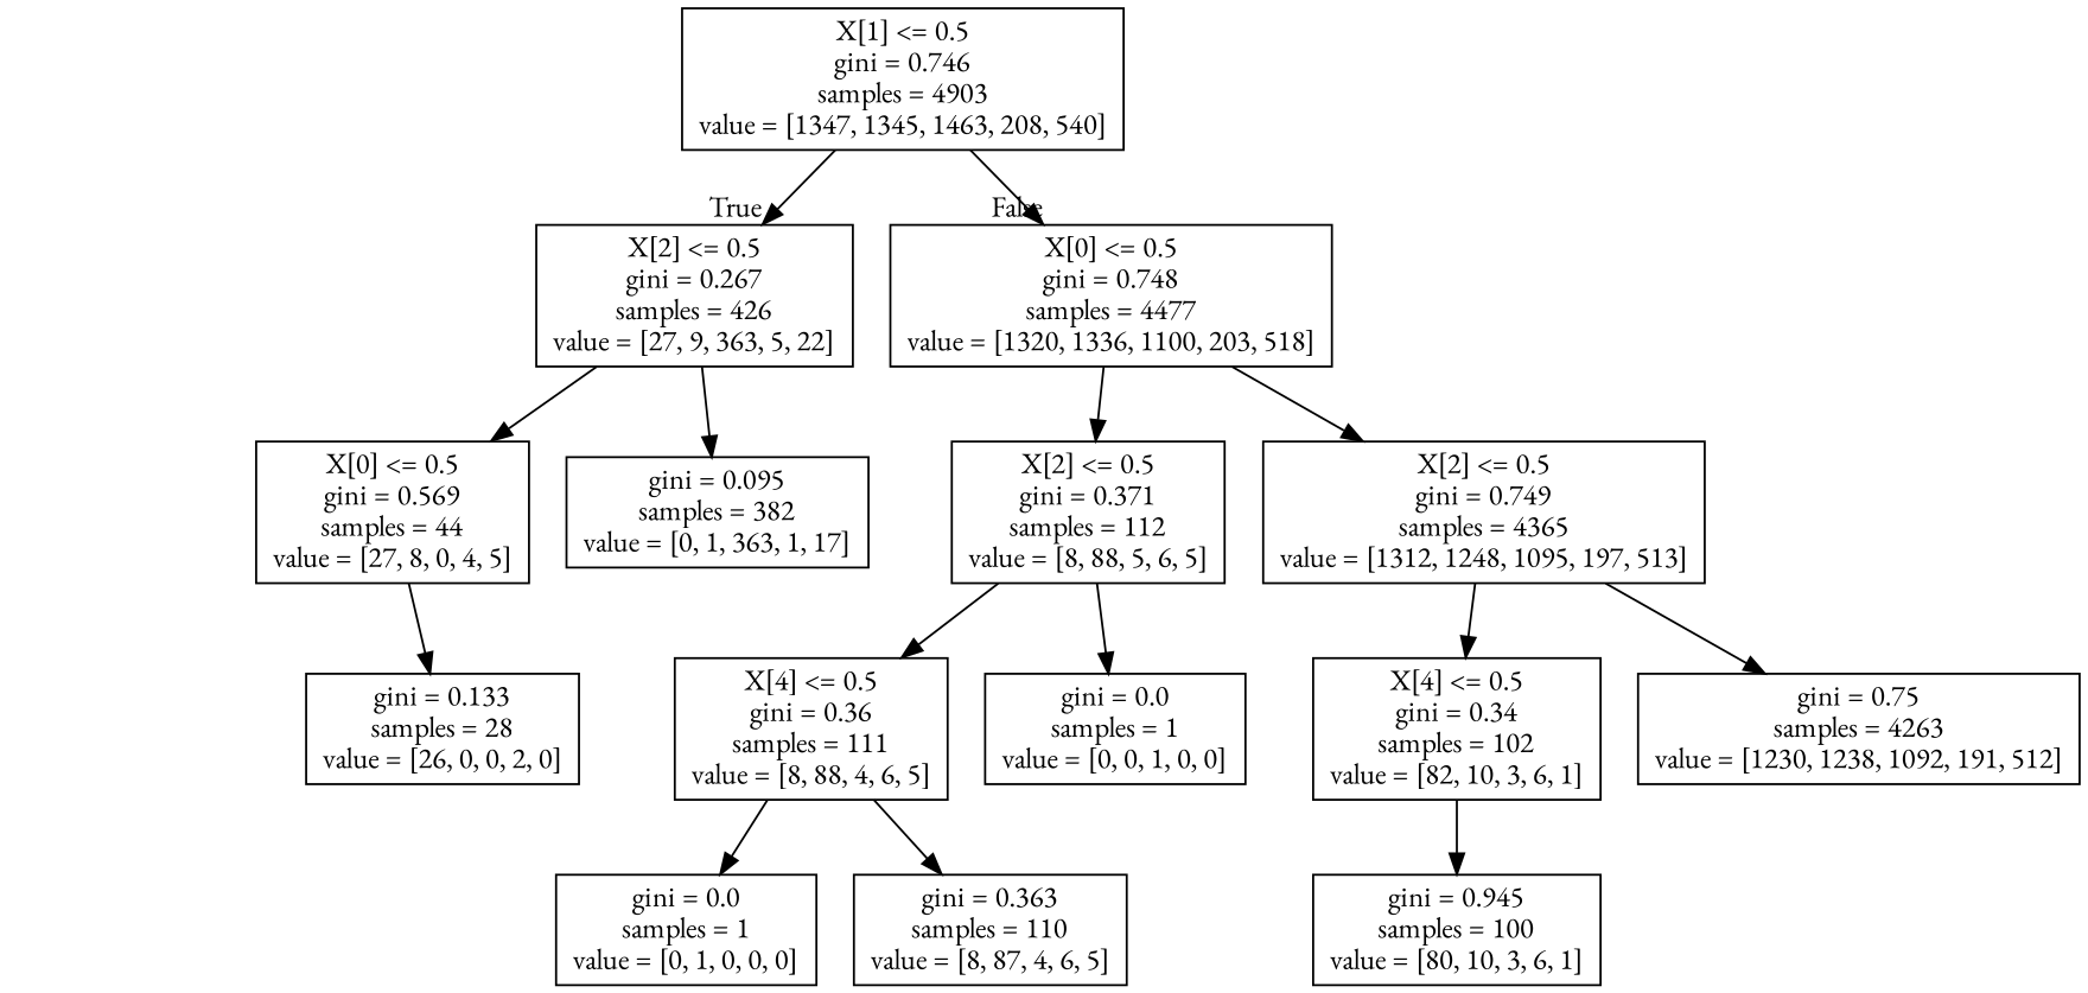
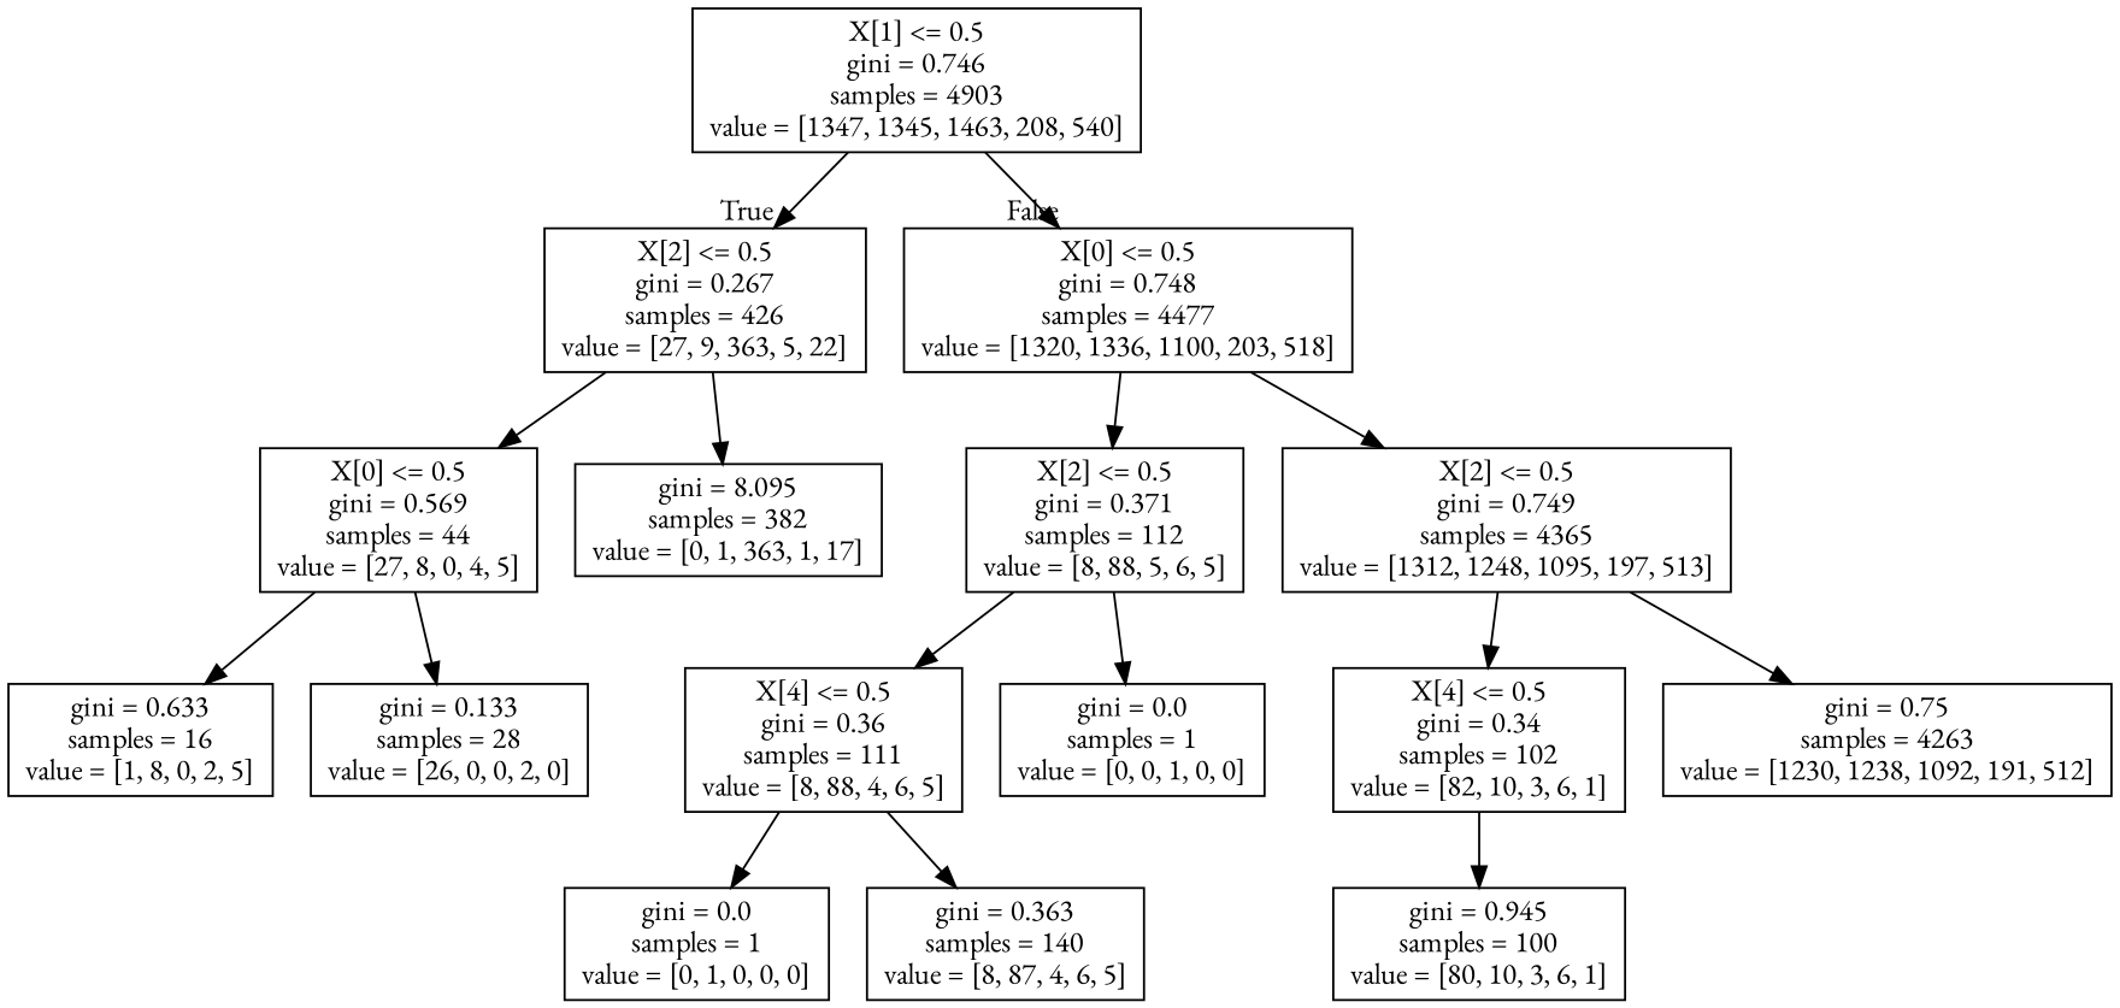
  digraph {
    fontname="EB Garamond"
    node [fontname="EB Garamond" shape=box]
    edge [fontname="EB Garamond"]
    n1 [label="X[1] <= 0.5\ngini = 0.746\nsamples = 4903\nvalue = [1347, 1345, 1463, 208, 540]"]
    n2 [label="X[2] <= 0.5\ngini = 0.267\nsamples = 426\nvalue = [27, 9, 363, 5, 22]"]
    n3 [label="X[0] <= 0.5\ngini = 0.748\nsamples = 4477\nvalue = [1320, 1336, 1100, 203, 518]"]
    n4 [label="X[0] <= 0.5\ngini = 0.569\nsamples = 44\nvalue = [27, 8, 0, 4, 5]"]
-   n5 [label="gini = 0.095\nsamples = 382\nvalue = [0, 1, 363, 1, 17]"]
+   n5 [label="gini = 8.095\nsamples = 382\nvalue = [0, 1, 363, 1, 17]"]
    n6 [label="X[2] <= 0.5\ngini = 0.371\nsamples = 112\nvalue = [8, 88, 5, 6, 5]"]
    n7 [label="X[2] <= 0.5\ngini = 0.749\nsamples = 4365\nvalue = [1312, 1248, 1095, 197, 513]"]
+   n8 [label="gini = 0.633\nsamples = 16\nvalue = [1, 8, 0, 2, 5]"]
    n9 [label="gini = 0.133\nsamples = 28\nvalue = [26, 0, 0, 2, 0]"]
    n10 [label="X[4] <= 0.5\ngini = 0.36\nsamples = 111\nvalue = [8, 88, 4, 6, 5]"]
    n11 [label="gini = 0.0\nsamples = 1\nvalue = [0, 0, 1, 0, 0]"]
    n12 [label="X[4] <= 0.5\ngini = 0.34\nsamples = 102\nvalue = [82, 10, 3, 6, 1]"]
    n13 [label="gini = 0.75\nsamples = 4263\nvalue = [1230, 1238, 1092, 191, 512]"]
    n14 [label="gini = 0.0\nsamples = 1\nvalue = [0, 1, 0, 0, 0]"]
-   n15 [label="gini = 0.363\nsamples = 110\nvalue = [8, 87, 4, 6, 5]"]
+   n15 [label="gini = 0.363\nsamples = 140\nvalue = [8, 87, 4, 6, 5]"]
    n16 [label="gini = 0.945\nsamples = 100\nvalue = [80, 10, 3, 6, 1]"]
    n1 -> n2 [headlabel=True labelangle=45 labeldistance=2.5]
    n1 -> n3 [headlabel=False labelangle=-45 labeldistance=2.5]
    n2 -> n4
    n2 -> n5
    n3 -> n6
    n3 -> n7
+   n4 -> n8
    n4 -> n9
    n6 -> n10
    n6 -> n11
    n7 -> n12
    n7 -> n13
    n10 -> n14
    n10 -> n15
    n12 -> n16
  }
